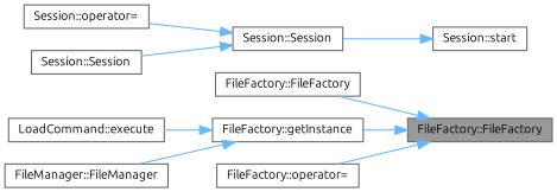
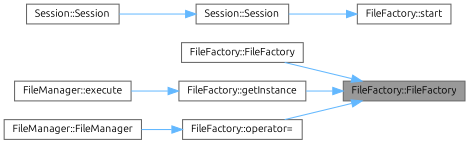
  digraph {
    fontname=Ubuntu
    rankdir=RL
    node [color=grey40 fillcolor=white fontname=Ubuntu fontsize=10 shape=box style=filled]
    edge [color=steelblue1 dir=back fontname=Ubuntu fontsize=10 labelfontname=Helvetica labelfontsize=10 style=solid]
    n1 [color=gray40 fillcolor=grey60 fontcolor=black height=0.2 label="FileFactory::FileFactory" width=0.4]
    n2 [height=0.2 label="FileFactory::FileFactory" width=0.4]
    n3 [height=0.2 label="FileFactory::getInstance" width=0.4]
    n4 [height=0.2 label="FileFactory::operator=" width=0.4]
-   n5 [height=0.2 label="LoadCommand::execute" width=0.4]
+   n5 [height=0.2 label="FileManager::execute" width=0.4]
    n6 [height=0.2 label="FileManager::FileManager" width=0.4]
-   n7 [height=0.2 label="Session::start" width=0.4]
+   n7 [height=0.2 label="FileFactory::start" width=0.4]
    n8 [height=0.2 label="Session::Session" width=0.4]
-   n9 [height=0.2 label="Session::operator=" width=0.4]
    n10 [height=0.2 label="Session::Session" width=0.4]
    n1 -> n2
    n1 -> n3
    n1 -> n4
    n3 -> n5
-   n3 -> n6
+   n4 -> n6
    n7 -> n8
-   n8 -> n9
    n8 -> n10
  }
